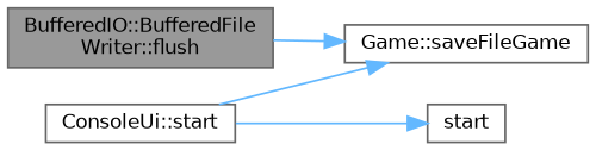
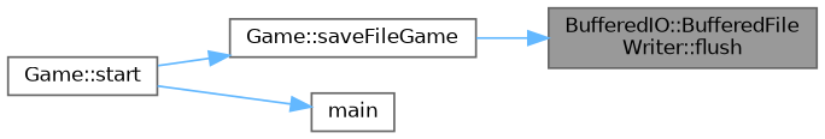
  digraph {
    rankdir=RL
    node [color=grey40 fillcolor=white fontname=Helvetica fontsize=10 shape=box style=filled]
    edge [color=steelblue1 dir=back fontname=Helvetica fontsize=10 labelfontname=Helvetica labelfontsize=10 style=solid]
    n1 [color=gray40 fillcolor=grey60 fontcolor=black height=0.2 label="BufferedIO::BufferedFile\lWriter::flush" width=0.4]
    n2 [height=0.2 label="Game::saveFileGame" width=0.4]
-   n3 [height=0.2 label="ConsoleUi::start" width=0.4]
-   n4 [height=0.2 label=start width=0.4]
-   n2 -> n1
+   n3 [height=0.2 label="Game::start" width=0.4]
+   n4 [height=0.2 label=main width=0.4]
+   n1 -> n2
    n2 -> n3
    n4 -> n3
  }
